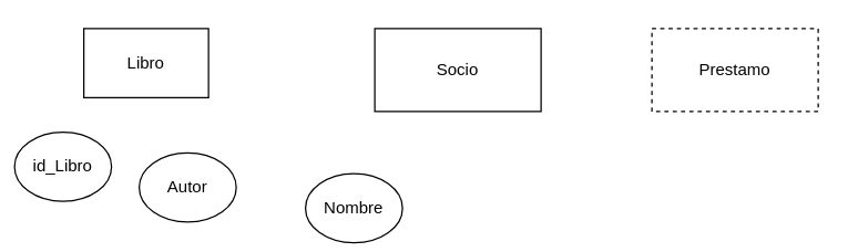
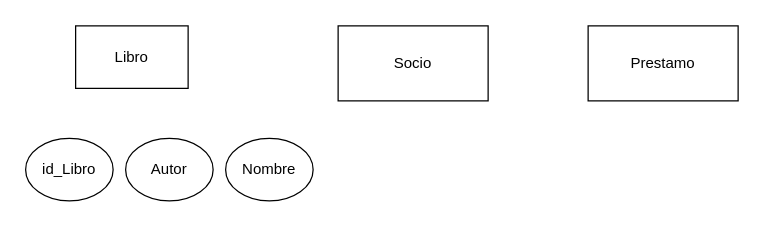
  <mxCell id="0" />
  <mxCell id="1" parent="0" />
  <mxCell id="2" value="Libro" style="rounded=0;whiteSpace=wrap;html=1;" parent="1" vertex="1"><mxGeometry x="60" y="20" width="90" height="50" as="geometry" /></mxCell>
  <mxCell id="3" value="Socio" style="rounded=0;whiteSpace=wrap;html=1;" parent="1" vertex="1"><mxGeometry x="270" y="20" width="120" height="60" as="geometry" /></mxCell>
- <mxCell id="4" value="Prestamo" style="rounded=0;whiteSpace=wrap;html=1;dashed=1;" parent="1" vertex="1"><mxGeometry x="470" y="20" width="120" height="60" as="geometry" /></mxCell>
- <mxCell id="5" value="id_Libro" style="ellipse;whiteSpace=wrap;html=1;" parent="1" vertex="1"><mxGeometry x="10" y="95" width="70" height="50" as="geometry" /></mxCell>
+ <mxCell id="4" value="Prestamo" style="rounded=0;whiteSpace=wrap;html=1;" parent="1" vertex="1"><mxGeometry x="470" y="20" width="120" height="60" as="geometry" /></mxCell>
+ <mxCell id="5" value="id_Libro" style="ellipse;whiteSpace=wrap;html=1;" parent="1" vertex="1"><mxGeometry y="110" width="70" height="50" as="geometry" x="20" /></mxCell>
  <mxCell id="6" value="Autor" style="ellipse;whiteSpace=wrap;html=1;" parent="1" vertex="1"><mxGeometry x="100" y="110" width="70" height="50" as="geometry" /></mxCell>
- <mxCell id="7" value="Nombre" style="ellipse;whiteSpace=wrap;html=1;" parent="1" vertex="1"><mxGeometry x="220" y="125" width="70" height="50" as="geometry" /></mxCell>
+ <mxCell id="7" value="Nombre" style="ellipse;whiteSpace=wrap;html=1;" parent="1" vertex="1"><mxGeometry x="180" y="110" width="70" height="50" as="geometry" /></mxCell>
